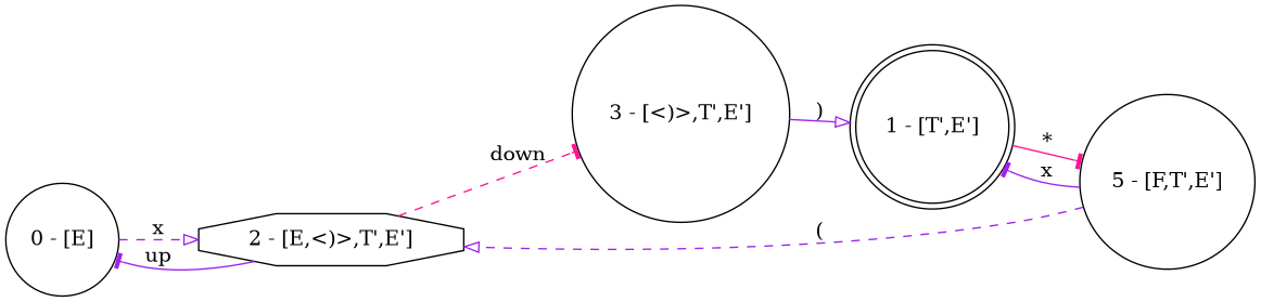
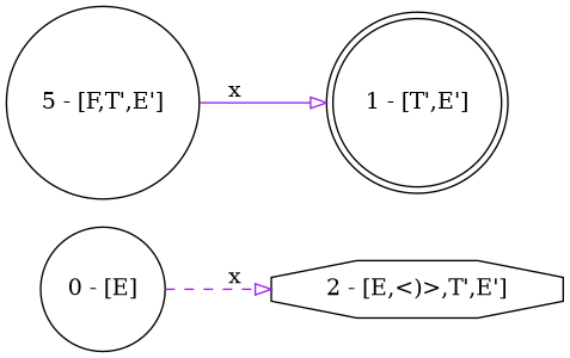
  digraph {
    rankdir=LR
    node [color=black shape=circle]
    edge [arrowhead=tee color=purple style=solid]
    n1 [label="0 - [E]"]
    n2 [label="2 - [E,<)>,T',E']" shape=octagon]
-   n3 [label="3 - [<)>,T',E']"]
    n4 [label="1 - [T',E']" shape=doublecircle]
    n5 [label="5 - [F,T',E']"]
    n1 -> n2 [arrowhead=onormal label=x style=dashed]
-   n2 -> n1 [label=up]
-   n2 -> n3 [color=deeppink label=down style=dashed]
-   n3 -> n4 [arrowhead=onormal label=")"]
-   n4 -> n5 [color=deeppink label="*"]
-   n5 -> n2 [arrowhead=onormal label="(" style=dashed]
-   n5 -> n4 [label=x]
+   n5 -> n4 [arrowhead=onormal label=x]
  }
